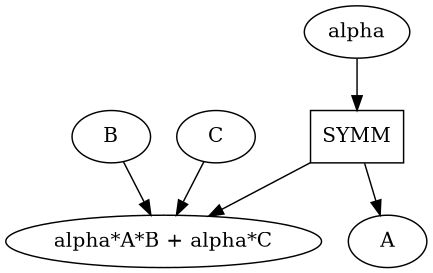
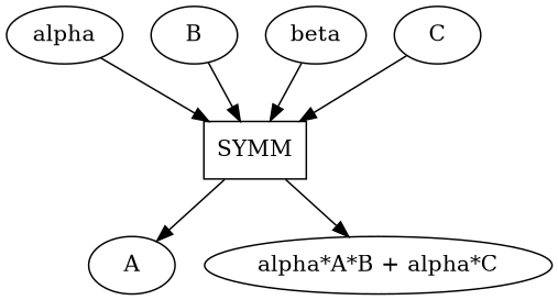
  digraph {
    node [shape=ellipse]
    n1 [label=SYMM shape=box]
    alpha
    A
    n4 [label="alpha*A*B + alpha*C"]
    B
+   beta
    C
    n1 -> A
    n1 -> n4
    alpha -> n1
-   B -> n4
-   C -> n4
+   B -> n1
+   beta -> n1
+   C -> n1
  }
